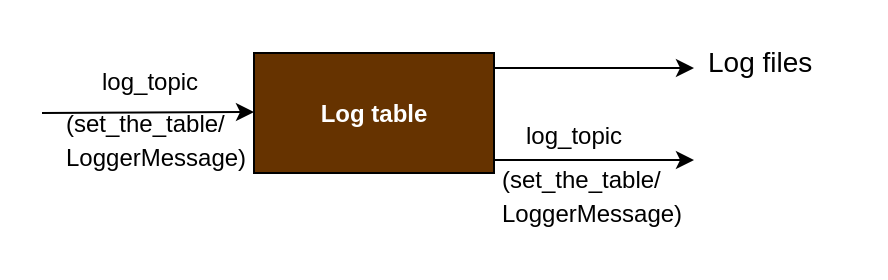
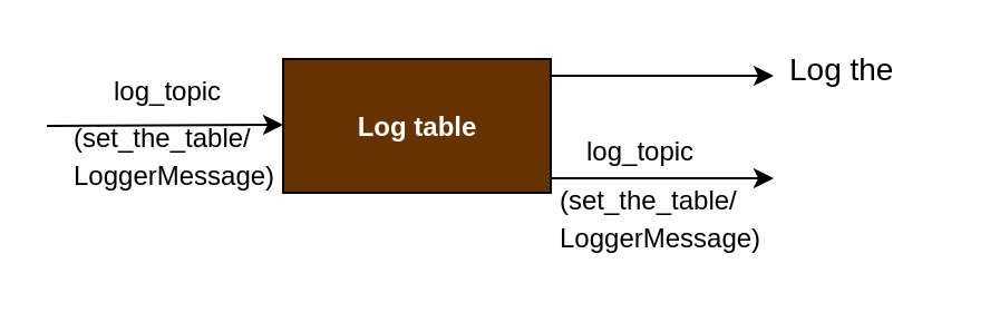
  <mxCell id="0" />
  <mxCell id="1" parent="0" />
  <mxCell id="2" value="&lt;font color=&quot;#FFFFFF&quot;&gt;&lt;b&gt;&lt;font style=&quot;font-size: 12px&quot;&gt;Log table&lt;/font&gt;&lt;/b&gt;&lt;/font&gt;" style="rounded=0;whiteSpace=wrap;html=1;strokeColor=#000000;fillColor=#663300;fontSize=14;" parent="1" vertex="1"><mxGeometry x="126.5" y="26" width="120" height="60" as="geometry" /></mxCell>
  <mxCell id="3" value="" style="endArrow=classic;html=1;strokeColor=#000000;fontSize=14;" parent="1" edge="1"><mxGeometry width="50" height="50" relative="1" as="geometry"><mxPoint x="20.5" y="56" as="sourcePoint" /><mxPoint x="126.5" y="55.5" as="targetPoint" /></mxGeometry></mxCell>
  <mxCell id="4" value="&lt;font style=&quot;font-size: 12px&quot;&gt;log_topic&lt;/font&gt;" style="text;html=1;resizable=0;points=[];autosize=1;align=left;verticalAlign=top;spacingTop=-4;fontSize=14;" parent="1" vertex="1"><mxGeometry x="48.5" y="29" width="70" height="20" as="geometry" /></mxCell>
  <mxCell id="5" value="" style="endArrow=classic;html=1;strokeColor=#000000;fontSize=14;" parent="1" edge="1"><mxGeometry width="50" height="50" relative="1" as="geometry"><mxPoint x="246.5" y="33.5" as="sourcePoint" /><mxPoint x="346.5" y="33.5" as="targetPoint" /></mxGeometry></mxCell>
- <mxCell id="6" value="Log files" style="text;html=1;resizable=0;points=[];autosize=1;align=left;verticalAlign=top;spacingTop=-4;fontSize=14;" parent="1" vertex="1"><mxGeometry x="351.5" y="20" width="70" height="20" as="geometry" /></mxCell>
+ <mxCell id="6" value="Log the" style="text;html=1;resizable=0;points=[];autosize=1;align=left;verticalAlign=top;spacingTop=-4;fontSize=14;" parent="1" vertex="1"><mxGeometry x="351.5" y="20" width="70" height="20" as="geometry" /></mxCell>
  <mxCell id="7" value="&lt;font style=&quot;font-size: 12px&quot;&gt;log_topic&lt;/font&gt;" style="text;html=1;resizable=0;points=[];autosize=1;align=left;verticalAlign=top;spacingTop=-4;fontSize=14;" parent="1" vertex="1"><mxGeometry x="260.5" y="56" width="70" height="20" as="geometry" /></mxCell>
  <mxCell id="8" value="" style="endArrow=classic;html=1;strokeColor=#000000;fontSize=14;" parent="1" edge="1"><mxGeometry width="50" height="50" relative="1" as="geometry"><mxPoint x="246.5" y="79.5" as="sourcePoint" /><mxPoint x="346.5" y="79.5" as="targetPoint" /></mxGeometry></mxCell>
  <mxCell id="9" value="&lt;div&gt;&lt;font style=&quot;font-size: 12px&quot;&gt;(set_the_table/&lt;/font&gt;&lt;/div&gt;&lt;div&gt;&lt;font style=&quot;font-size: 12px&quot;&gt;LoggerMessage)&lt;/font&gt;&lt;/div&gt;" style="text;html=1;resizable=0;points=[];autosize=1;align=left;verticalAlign=top;spacingTop=-4;fontSize=14;" parent="1" vertex="1"><mxGeometry x="248.5" y="78" width="110" height="40" as="geometry" /></mxCell>
  <mxCell id="10" value="&lt;div&gt;&lt;font style=&quot;font-size: 12px&quot;&gt;(set_the_table/&lt;/font&gt;&lt;/div&gt;&lt;div&gt;&lt;font style=&quot;font-size: 12px&quot;&gt;LoggerMessage)&lt;/font&gt;&lt;/div&gt;" style="text;html=1;resizable=0;points=[];autosize=1;align=left;verticalAlign=top;spacingTop=-4;fontSize=14;" parent="1" vertex="1"><mxGeometry x="30.5" y="50" width="110" height="40" as="geometry" /></mxCell>
